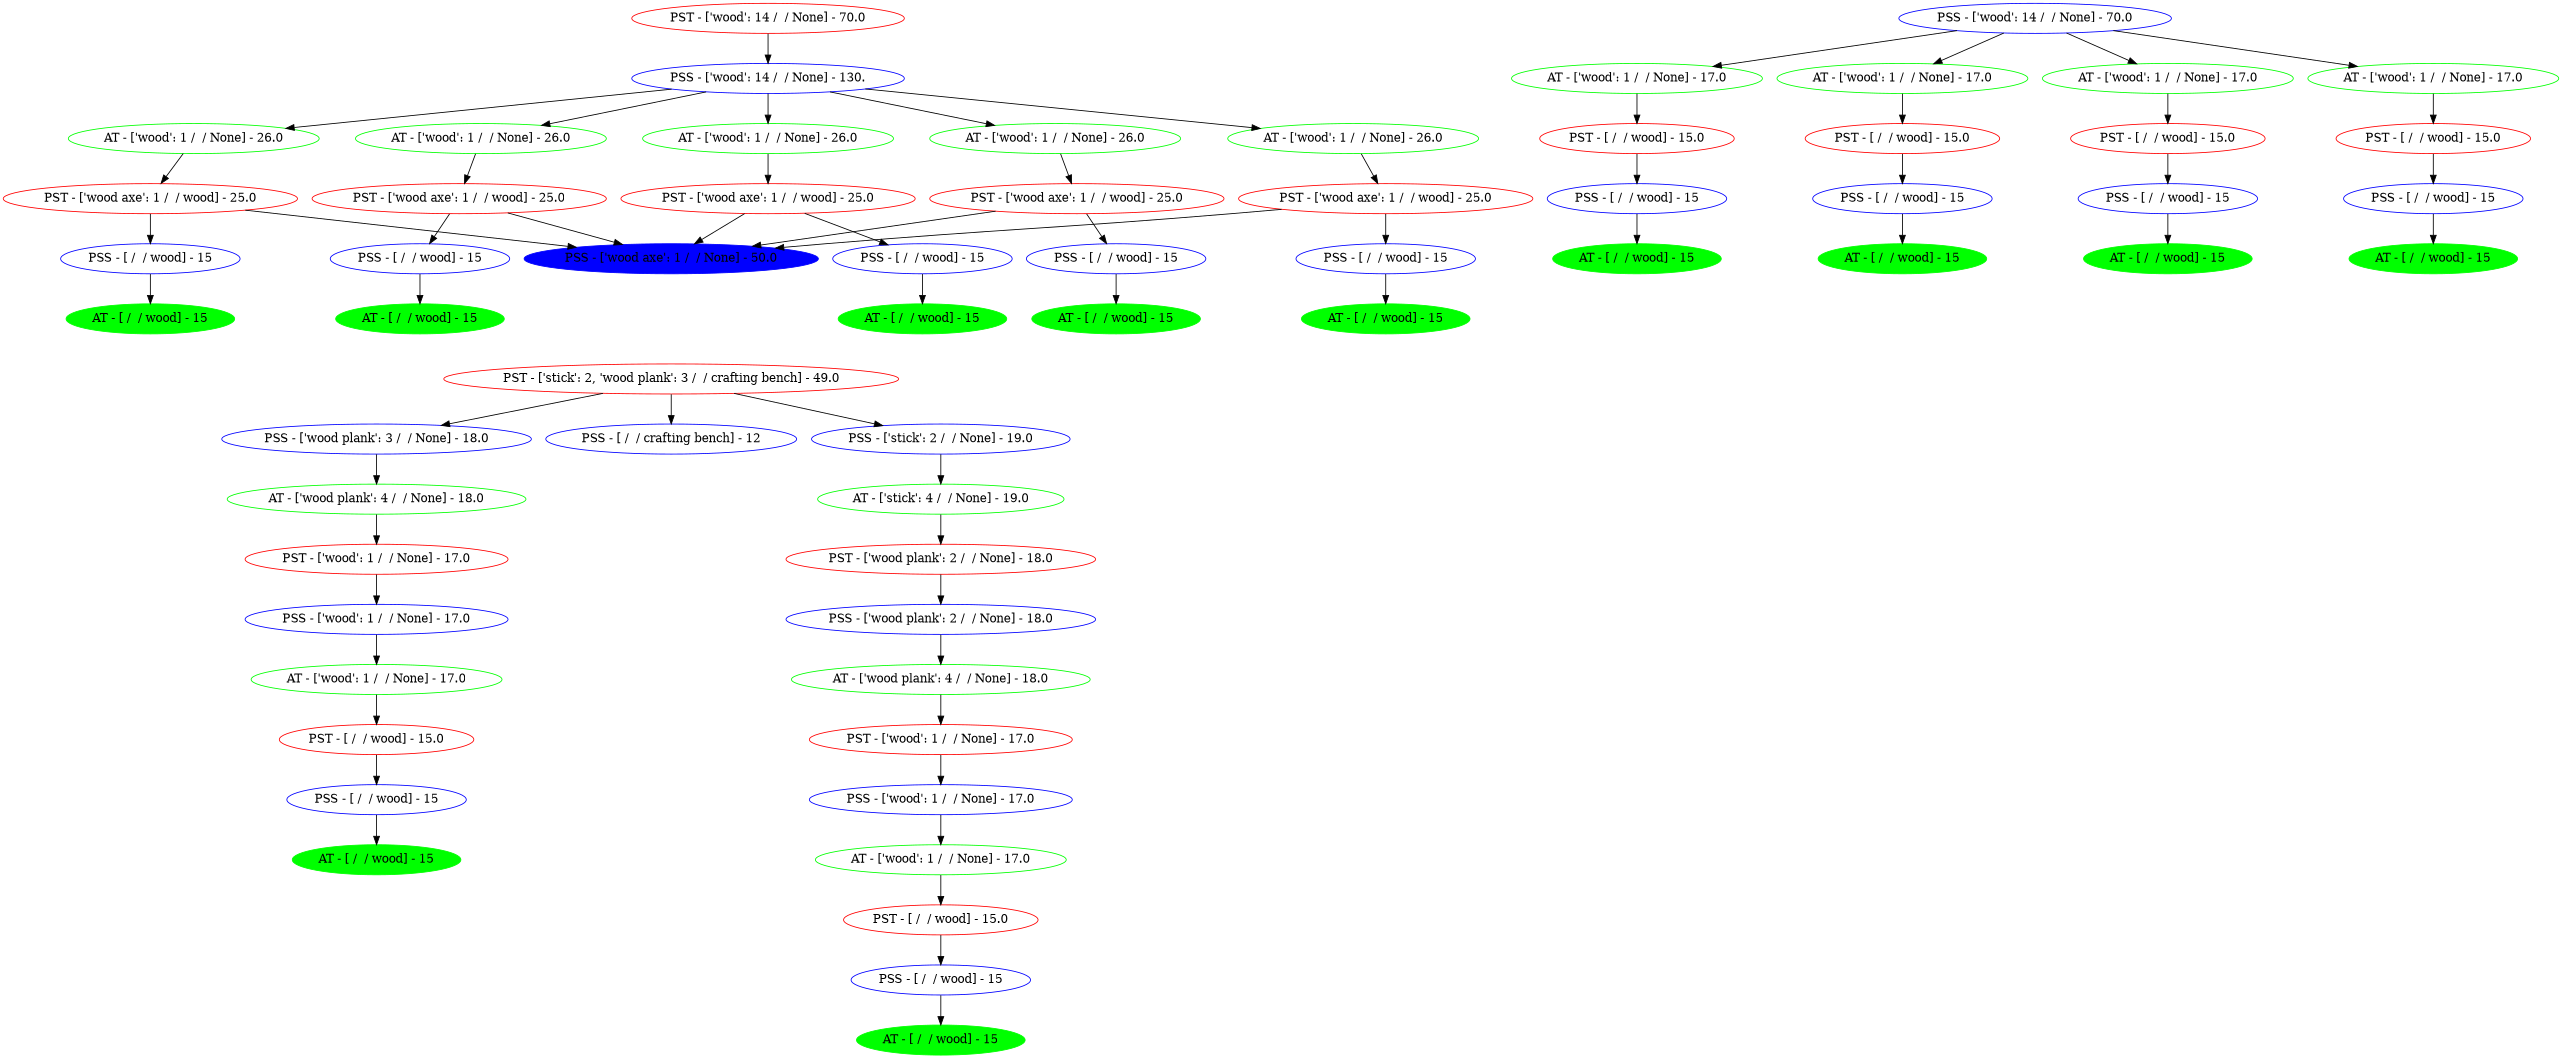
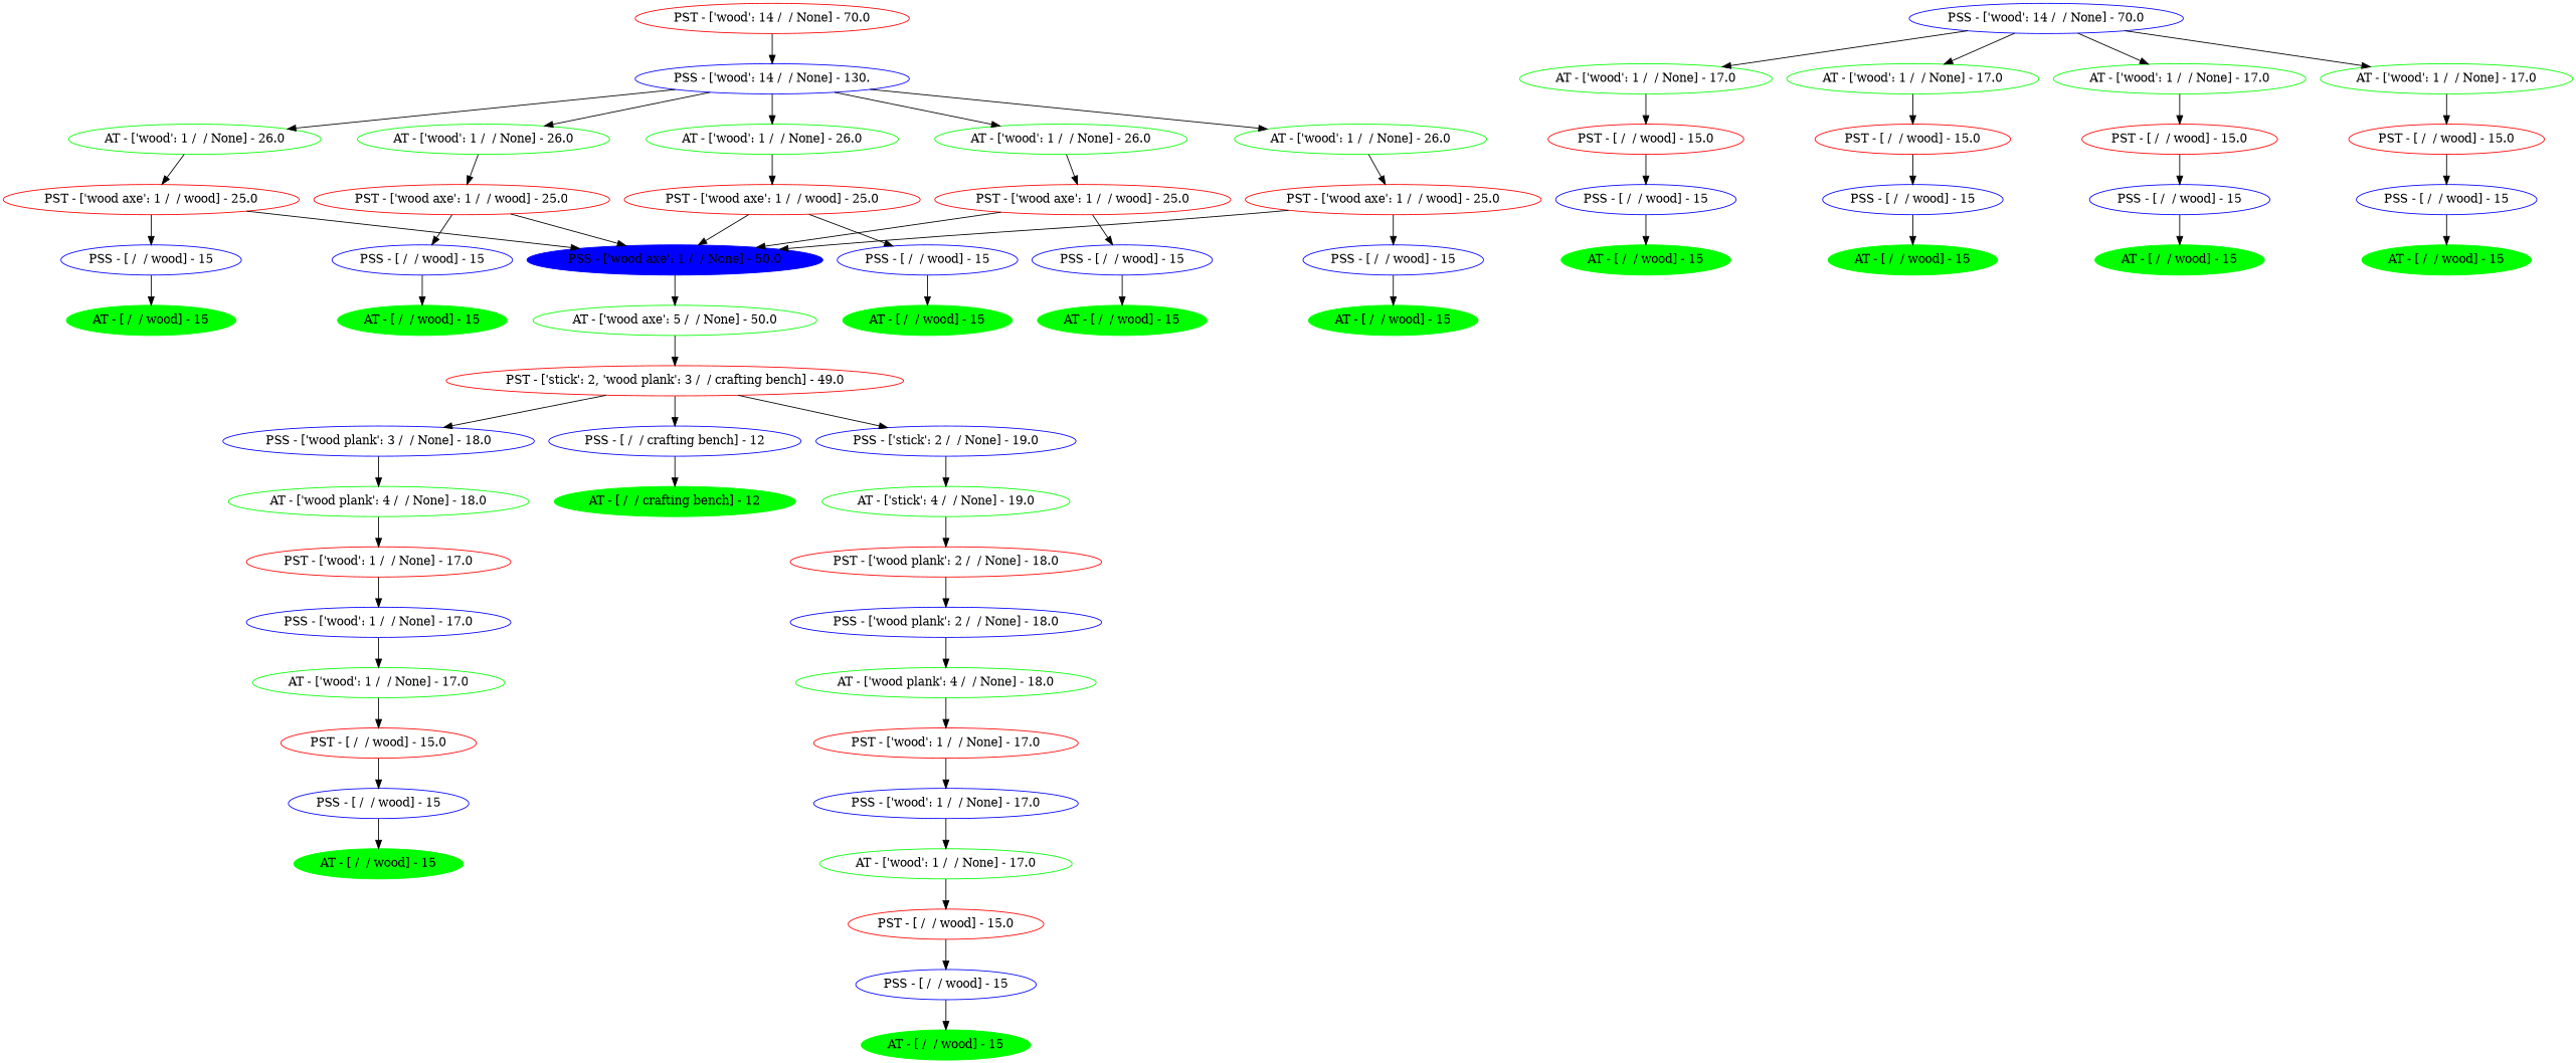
  digraph {
    node [color=green style=unfilled]
    n1 [color=red label="PST - ['wood': 14 /  / None] - 70.0" style=""]
    n2 [color=blue label="PSS - ['wood': 14 /  / None] - 130."]
    n3 [color=blue label="PSS - ['wood': 14 /  / None] - 70.0" style=""]
    n4 [label="AT - ['wood': 1 /  / None] - 17.0"]
    n5 [label="AT - ['wood': 1 /  / None] - 17.0"]
    n6 [label="AT - ['wood': 1 /  / None] - 17.0"]
    n7 [label="AT - ['wood': 1 /  / None] - 17.0"]
    n8 [label="AT - ['wood': 1 /  / None] - 26.0"]
    n9 [label="AT - ['wood': 1 /  / None] - 26.0"]
    n10 [label="AT - ['wood': 1 /  / None] - 26.0"]
    n11 [label="AT - ['wood': 1 /  / None] - 26.0"]
    n12 [label="AT - ['wood': 1 /  / None] - 26.0"]
    n13 [color=red label="PST - [ /  / wood] - 15.0"]
    n14 [color=red label="PST - [ /  / wood] - 15.0"]
    n15 [color=red label="PST - [ /  / wood] - 15.0"]
    n16 [color=red label="PST - [ /  / wood] - 15.0"]
    n17 [color=red label="PST - ['wood axe': 1 /  / wood] - 25.0"]
    n18 [color=red label="PST - ['wood axe': 1 /  / wood] - 25.0"]
    n19 [color=red label="PST - ['wood axe': 1 /  / wood] - 25.0"]
    n20 [color=red label="PST - ['wood axe': 1 /  / wood] - 25.0"]
    n21 [color=red label="PST - ['wood axe': 1 /  / wood] - 25.0"]
    n22 [color=blue label="PSS - [ /  / wood] - 15"]
    n23 [color=blue label="PSS - [ /  / wood] - 15"]
    n24 [color=blue label="PSS - [ /  / wood] - 15"]
    n25 [color=blue label="PSS - [ /  / wood] - 15"]
    n26 [color=blue label="PSS - ['wood axe': 1 /  / None] - 50.0" style=filled]
    n27 [color=blue label="PSS - [ /  / wood] - 15"]
    n28 [color=blue label="PSS - [ /  / wood] - 15"]
    n29 [color=blue label="PSS - [ /  / wood] - 15"]
    n30 [color=blue label="PSS - [ /  / wood] - 15"]
    n31 [color=blue label="PSS - [ /  / wood] - 15"]
    n32 [label="AT - [ /  / wood] - 15" style=filled]
    n33 [label="AT - [ /  / wood] - 15" style=filled]
    n34 [label="AT - [ /  / wood] - 15" style=filled]
    n35 [label="AT - [ /  / wood] - 15" style=filled]
+   n36 [label="AT - ['wood axe': 5 /  / None] - 50.0"]
    n37 [label="AT - [ /  / wood] - 15" style=filled]
    n38 [label="AT - [ /  / wood] - 15" style=filled]
    n39 [label="AT - [ /  / wood] - 15" style=filled]
    n40 [label="AT - [ /  / wood] - 15" style=filled]
    n41 [label="AT - [ /  / wood] - 15" style=filled]
    n42 [color=red label="PST - ['stick': 2, 'wood plank': 3 /  / crafting bench] - 49.0"]
    n43 [color=blue label="PSS - ['wood plank': 3 /  / None] - 18.0"]
    n44 [color=blue label="PSS - [ /  / crafting bench] - 12"]
    n45 [color=blue label="PSS - ['stick': 2 /  / None] - 19.0"]
    n46 [label="AT - ['wood plank': 4 /  / None] - 18.0"]
+   n47 [label="AT - [ /  / crafting bench] - 12" style=filled]
    n48 [label="AT - ['stick': 4 /  / None] - 19.0"]
    n49 [color=red label="PST - ['wood': 1 /  / None] - 17.0"]
    n50 [color=red label="PST - ['wood plank': 2 /  / None] - 18.0"]
    n51 [color=blue label="PSS - ['wood': 1 /  / None] - 17.0"]
    n52 [color=blue label="PSS - ['wood plank': 2 /  / None] - 18.0"]
    n53 [label="AT - ['wood': 1 /  / None] - 17.0"]
    n54 [label="AT - ['wood plank': 4 /  / None] - 18.0"]
    n55 [color=red label="PST - [ /  / wood] - 15.0"]
    n56 [color=red label="PST - ['wood': 1 /  / None] - 17.0"]
    n57 [color=blue label="PSS - [ /  / wood] - 15"]
    n58 [color=blue label="PSS - ['wood': 1 /  / None] - 17.0"]
    n59 [label="AT - [ /  / wood] - 15" style=filled]
    n60 [label="AT - ['wood': 1 /  / None] - 17.0"]
    n61 [color=red label="PST - [ /  / wood] - 15.0"]
    n62 [color=blue label="PSS - [ /  / wood] - 15"]
    n63 [label="AT - [ /  / wood] - 15" style=filled]
    n1 -> n2
    n2 -> n8
    n2 -> n9
    n2 -> n10
    n2 -> n11
    n2 -> n12
    n3 -> n4
    n3 -> n5
    n3 -> n6
    n3 -> n7
    n4 -> n13
    n5 -> n14
    n6 -> n15
    n7 -> n16
    n8 -> n17
    n9 -> n18
    n10 -> n19
    n11 -> n20
    n12 -> n21
    n13 -> n22
    n14 -> n23
    n15 -> n24
    n16 -> n25
    n17 -> n26
    n17 -> n27
    n18 -> n26
    n18 -> n28
    n19 -> n26
    n19 -> n29
    n20 -> n26
    n20 -> n30
    n21 -> n26
    n21 -> n31
    n22 -> n32
    n23 -> n33
    n24 -> n34
    n25 -> n35
+   n26 -> n36
    n27 -> n37
    n28 -> n38
    n29 -> n39
    n30 -> n40
    n31 -> n41
+   n36 -> n42
    n42 -> n43
    n42 -> n44
    n42 -> n45
    n43 -> n46
+   n44 -> n47
    n45 -> n48
    n46 -> n49
    n48 -> n50
    n49 -> n51
    n50 -> n52
    n51 -> n53
    n52 -> n54
    n53 -> n55
    n54 -> n56
    n55 -> n57
    n56 -> n58
    n57 -> n59
    n58 -> n60
    n60 -> n61
    n61 -> n62
    n62 -> n63
  }
